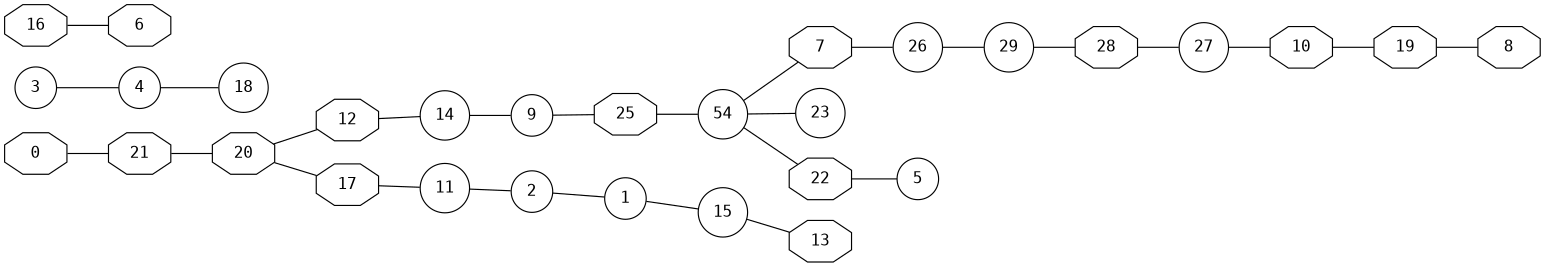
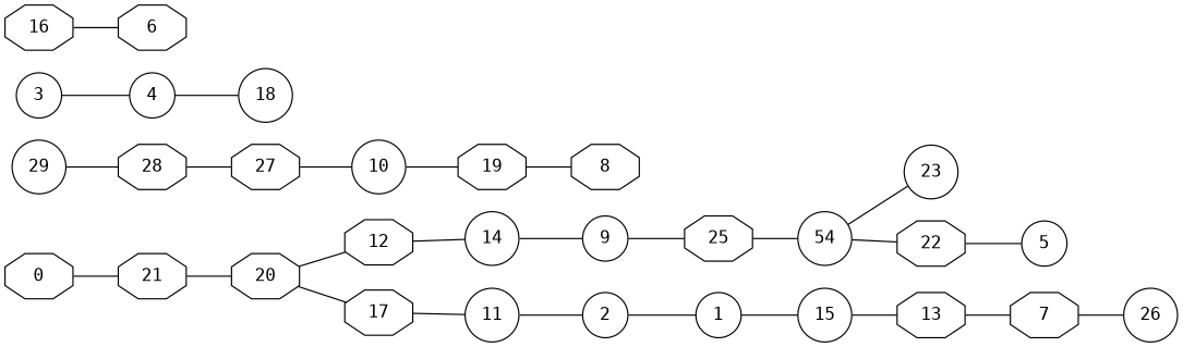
  graph {
    fontname="DejaVu Sans Mono"
    rankdir=LR
    node [fontname="DejaVu Sans Mono" shape=octagon]
    edge [fontname="DejaVu Sans Mono"]
    0
    21
    20
    12
    17
    14 [shape=circle]
    9 [shape=circle]
    11 [shape=circle]
    25
    2 [shape=circle]
    1 [shape=circle]
    15 [shape=circle]
    13
    7
    26 [shape=circle]
    29 [shape=circle]
    28
-   27 [shape=circle]
-   10
+   27
+   10 [shape=circle]
    19
    8
    3 [shape=circle]
    4 [shape=circle]
    18 [shape=circle]
    16
    6
    n27 [label=54 shape=circle]
    23 [shape=circle]
    22
    5 [shape=circle]
    0 -- 21
    21 -- 20
    20 -- 12
    20 -- 17
    12 -- 14
    17 -- 11
    14 -- 9
    9 -- 25
    11 -- 2
    25 -- n27
    2 -- 1
    1 -- 15
    15 -- 13
-   n27 -- 7
+   13 -- 7
    7 -- 26
-   26 -- 29
    29 -- 28
    28 -- 27
    27 -- 10
    10 -- 19
    19 -- 8
    3 -- 4
    4 -- 18
    16 -- 6
    n27 -- 23
    n27 -- 22
    22 -- 5
  }
